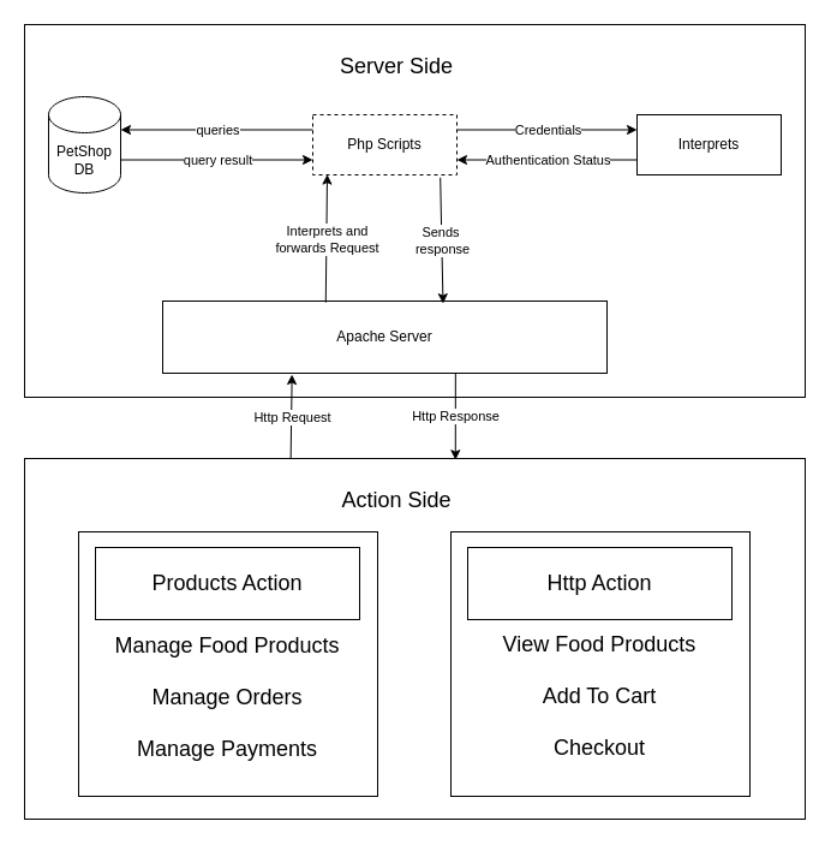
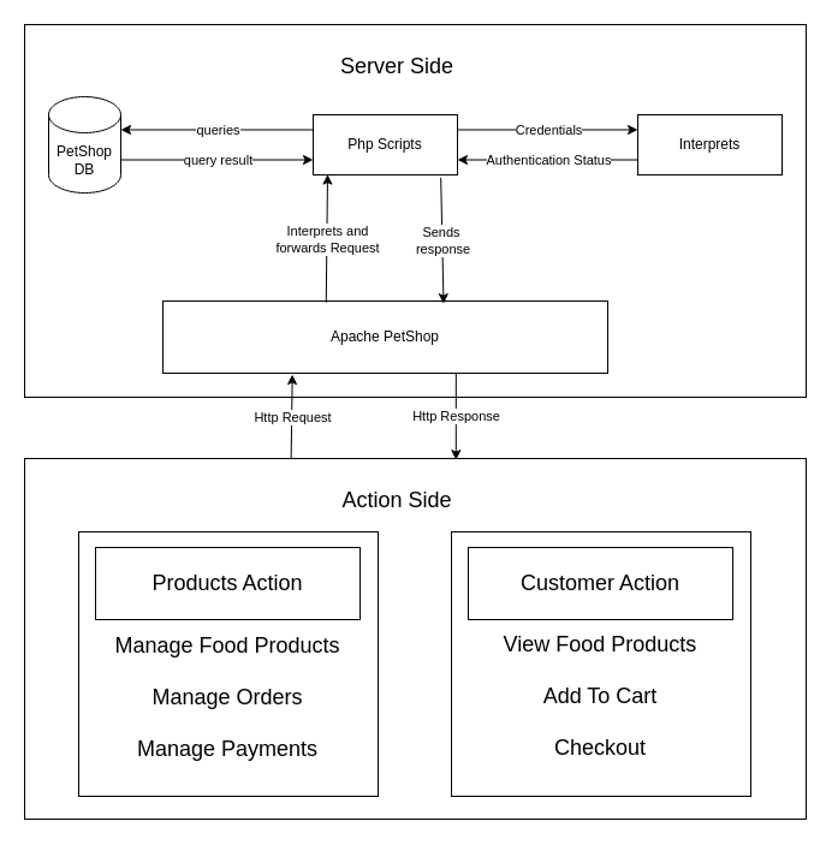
  <mxCell id="0" />
  <mxCell id="1" parent="0" />
  <mxCell id="2" value="" style="rounded=0;whiteSpace=wrap;html=1;" parent="1" vertex="1"><mxGeometry x="20" y="20" width="650" height="310" as="geometry" /></mxCell>
  <mxCell id="3" value="PetShop&lt;br&gt;DB" style="shape=cylinder3;whiteSpace=wrap;html=1;boundedLbl=1;backgroundOutline=1;size=15;" parent="1" vertex="1"><mxGeometry x="40" y="80" width="60" height="80" as="geometry" /></mxCell>
- <mxCell id="4" value="Php Scripts" style="rounded=0;whiteSpace=wrap;html=1;dashed=1;" parent="1" vertex="1"><mxGeometry x="260" y="95" width="120" height="50" as="geometry" /></mxCell>
+ <mxCell id="4" value="Php Scripts" style="rounded=0;whiteSpace=wrap;html=1;" parent="1" vertex="1"><mxGeometry x="260" y="95" width="120" height="50" as="geometry" /></mxCell>
  <mxCell id="5" value="Interprets" style="rounded=0;whiteSpace=wrap;html=1;" parent="1" vertex="1"><mxGeometry x="530" y="95" width="120" height="50" as="geometry" /></mxCell>
- <mxCell id="6" value="Apache Server" style="rounded=0;whiteSpace=wrap;html=1;" parent="1" vertex="1"><mxGeometry x="135" y="250" width="370" height="60" as="geometry" /></mxCell>
+ <mxCell id="6" value="Apache PetShop" style="rounded=0;whiteSpace=wrap;html=1;" parent="1" vertex="1"><mxGeometry x="135" y="250" width="370" height="60" as="geometry" /></mxCell>
  <mxCell id="7" value="" style="endArrow=classic;html=1;rounded=0;entryX=1;entryY=0;entryDx=0;entryDy=27.5;entryPerimeter=0;exitX=0;exitY=0.25;exitDx=0;exitDy=0;" parent="1" source="4" target="3" edge="1"><mxGeometry relative="1" as="geometry"><mxPoint x="250" y="120" as="sourcePoint" /><mxPoint x="360" y="220" as="targetPoint" /></mxGeometry></mxCell>
  <mxCell id="8" value="queries" style="edgeLabel;resizable=0;html=1;;align=center;verticalAlign=middle;" parent="7" connectable="0" vertex="1"><mxGeometry relative="1" as="geometry" /></mxCell>
  <mxCell id="9" value="" style="endArrow=classic;html=1;rounded=0;entryX=0;entryY=0.25;entryDx=0;entryDy=0;exitX=1;exitY=0.25;exitDx=0;exitDy=0;" parent="1" source="4" target="5" edge="1"><mxGeometry relative="1" as="geometry"><mxPoint x="270" y="130" as="sourcePoint" /><mxPoint x="110" y="130" as="targetPoint" /></mxGeometry></mxCell>
  <mxCell id="10" value="Credentials" style="edgeLabel;resizable=0;html=1;;align=center;verticalAlign=middle;" parent="9" connectable="0" vertex="1"><mxGeometry relative="1" as="geometry" /></mxCell>
  <mxCell id="11" value="" style="endArrow=classic;html=1;rounded=0;entryX=0;entryY=0.75;entryDx=0;entryDy=0;exitX=1;exitY=0;exitDx=0;exitDy=52.5;exitPerimeter=0;" parent="1" source="3" target="4" edge="1"><mxGeometry relative="1" as="geometry"><mxPoint x="270" y="115" as="sourcePoint" /><mxPoint x="110" y="118" as="targetPoint" /></mxGeometry></mxCell>
  <mxCell id="12" value="query result" style="edgeLabel;resizable=0;html=1;;align=center;verticalAlign=middle;" parent="11" connectable="0" vertex="1"><mxGeometry relative="1" as="geometry" /></mxCell>
  <mxCell id="13" value="" style="endArrow=classic;html=1;rounded=0;entryX=1;entryY=0.75;entryDx=0;entryDy=0;exitX=0;exitY=0.75;exitDx=0;exitDy=0;" parent="1" source="5" target="4" edge="1"><mxGeometry relative="1" as="geometry"><mxPoint x="529" y="140" as="sourcePoint" /><mxPoint x="540" y="115" as="targetPoint" /></mxGeometry></mxCell>
  <mxCell id="14" value="Authentication Status" style="edgeLabel;resizable=0;html=1;;align=center;verticalAlign=middle;" parent="13" connectable="0" vertex="1"><mxGeometry relative="1" as="geometry" /></mxCell>
  <mxCell id="15" value="" style="endArrow=classic;html=1;rounded=0;entryX=0.1;entryY=0.992;entryDx=0;entryDy=0;exitX=0.367;exitY=0.019;exitDx=0;exitDy=0;exitPerimeter=0;entryPerimeter=0;" parent="1" source="6" target="4" edge="1"><mxGeometry relative="1" as="geometry"><mxPoint x="110" y="143" as="sourcePoint" /><mxPoint x="270" y="143" as="targetPoint" /></mxGeometry></mxCell>
  <mxCell id="16" value="Interprets and&lt;div&gt;forwards Request&lt;/div&gt;" style="edgeLabel;resizable=0;html=1;;align=center;verticalAlign=middle;" parent="15" connectable="0" vertex="1"><mxGeometry relative="1" as="geometry" /></mxCell>
  <mxCell id="17" value="" style="endArrow=classic;html=1;rounded=0;entryX=0.631;entryY=0.036;entryDx=0;entryDy=0;exitX=0.885;exitY=1.046;exitDx=0;exitDy=0;entryPerimeter=0;exitPerimeter=0;" parent="1" source="4" target="6" edge="1"><mxGeometry relative="1" as="geometry"><mxPoint x="300" y="291" as="sourcePoint" /><mxPoint x="300" y="155" as="targetPoint" /></mxGeometry></mxCell>
  <mxCell id="18" value="Sends&amp;nbsp;&lt;div&gt;response&lt;/div&gt;" style="edgeLabel;resizable=0;html=1;;align=center;verticalAlign=middle;" parent="17" connectable="0" vertex="1"><mxGeometry relative="1" as="geometry" /></mxCell>
  <mxCell id="19" value="" style="rounded=0;whiteSpace=wrap;html=1;" parent="1" vertex="1"><mxGeometry x="20" y="381" width="650" height="300" as="geometry" /></mxCell>
  <mxCell id="20" value="" style="rounded=0;whiteSpace=wrap;html=1;" parent="1" vertex="1"><mxGeometry x="65" y="442" width="249" height="220" as="geometry" /></mxCell>
  <mxCell id="21" value="&lt;font style=&quot;font-size: 18px;&quot;&gt;Action Side&lt;/font&gt;" style="text;html=1;align=center;verticalAlign=middle;whiteSpace=wrap;rounded=0;" parent="1" vertex="1"><mxGeometry x="280" y="401" width="100" height="30" as="geometry" /></mxCell>
  <mxCell id="22" value="&lt;font style=&quot;font-size: 18px;&quot;&gt;Server Side&lt;/font&gt;" style="text;html=1;align=center;verticalAlign=middle;whiteSpace=wrap;rounded=0;" parent="1" vertex="1"><mxGeometry x="280" y="40" width="100" height="30" as="geometry" /></mxCell>
  <mxCell id="23" value="&lt;font style=&quot;font-size: 18px;&quot;&gt;Products Action&lt;/font&gt;" style="rounded=0;whiteSpace=wrap;html=1;" parent="1" vertex="1"><mxGeometry x="79" y="455" width="220" height="60" as="geometry" /></mxCell>
  <mxCell id="24" value="" style="rounded=0;whiteSpace=wrap;html=1;" parent="1" vertex="1"><mxGeometry x="375" y="442" width="249" height="220" as="geometry" /></mxCell>
- <mxCell id="25" value="&lt;font style=&quot;font-size: 18px;&quot;&gt;Http Action&lt;/font&gt;" style="rounded=0;whiteSpace=wrap;html=1;" parent="1" vertex="1"><mxGeometry x="389" y="455" width="220" height="60" as="geometry" /></mxCell>
+ <mxCell id="25" value="&lt;font style=&quot;font-size: 18px;&quot;&gt;Customer Action&lt;/font&gt;" style="rounded=0;whiteSpace=wrap;html=1;" parent="1" vertex="1"><mxGeometry x="389" y="455" width="220" height="60" as="geometry" /></mxCell>
  <mxCell id="26" value="&lt;font style=&quot;font-size: 18px;&quot;&gt;Manage Food Products&lt;/font&gt;&lt;div&gt;&lt;span style=&quot;font-size: 18px;&quot;&gt;&lt;br&gt;&lt;/span&gt;&lt;div&gt;&lt;font style=&quot;font-size: 18px;&quot;&gt;Manage Orders&lt;/font&gt;&lt;/div&gt;&lt;div&gt;&lt;font style=&quot;font-size: 18px;&quot;&gt;&lt;br&gt;&lt;/font&gt;&lt;/div&gt;&lt;div&gt;&lt;font style=&quot;font-size: 18px;&quot;&gt;Manage Payments&lt;/font&gt;&lt;/div&gt;&lt;/div&gt;" style="text;html=1;align=center;verticalAlign=middle;whiteSpace=wrap;rounded=0;" parent="1" vertex="1"><mxGeometry x="79" y="525" width="220" height="110" as="geometry" /></mxCell>
  <mxCell id="27" value="&lt;font style=&quot;font-size: 18px;&quot;&gt;View Food Products&lt;/font&gt;&lt;div&gt;&lt;span style=&quot;font-size: 18px;&quot;&gt;&lt;br&gt;&lt;/span&gt;&lt;div&gt;&lt;span style=&quot;font-size: 18px;&quot;&gt;Add To Cart&lt;/span&gt;&lt;/div&gt;&lt;div&gt;&lt;span style=&quot;font-size: 18px;&quot;&gt;&lt;br&gt;&lt;/span&gt;&lt;/div&gt;&lt;div&gt;&lt;span style=&quot;font-size: 18px;&quot;&gt;Checkout&lt;/span&gt;&lt;/div&gt;&lt;/div&gt;&lt;div&gt;&lt;span style=&quot;font-size: 18px;&quot;&gt;&lt;br&gt;&lt;/span&gt;&lt;/div&gt;" style="text;html=1;align=center;verticalAlign=middle;whiteSpace=wrap;rounded=0;" parent="1" vertex="1"><mxGeometry x="389" y="535" width="220" height="110" as="geometry" /></mxCell>
  <mxCell id="28" value="" style="endArrow=classic;html=1;rounded=0;entryX=0.291;entryY=1.017;entryDx=0;entryDy=0;exitX=0.341;exitY=0.001;exitDx=0;exitDy=0;exitPerimeter=0;entryPerimeter=0;" parent="1" source="19" target="6" edge="1"><mxGeometry relative="1" as="geometry"><mxPoint x="240" y="486" as="sourcePoint" /><mxPoint x="241" y="350" as="targetPoint" /></mxGeometry></mxCell>
  <mxCell id="29" value="Http Request" style="edgeLabel;resizable=0;html=1;;align=center;verticalAlign=middle;" parent="28" connectable="0" vertex="1"><mxGeometry relative="1" as="geometry" /></mxCell>
  <mxCell id="30" value="" style="endArrow=classic;html=1;rounded=0;entryX=0.552;entryY=0.004;entryDx=0;entryDy=0;entryPerimeter=0;exitX=0.659;exitY=0.994;exitDx=0;exitDy=0;exitPerimeter=0;" parent="1" source="6" target="19" edge="1"><mxGeometry relative="1" as="geometry"><mxPoint x="379" y="350" as="sourcePoint" /><mxPoint x="253" y="351" as="targetPoint" /></mxGeometry></mxCell>
  <mxCell id="31" value="Http Response" style="edgeLabel;resizable=0;html=1;;align=center;verticalAlign=middle;" parent="30" connectable="0" vertex="1"><mxGeometry relative="1" as="geometry" /></mxCell>
